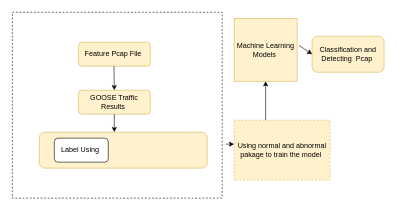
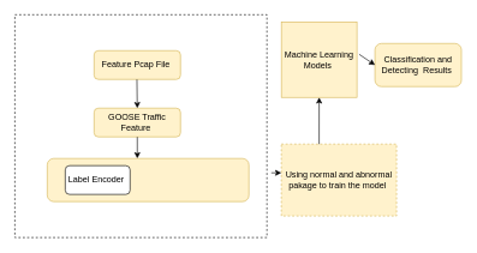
  <mxCell id="0" />
  <mxCell id="1" parent="0" />
  <mxCell id="2" value="" style="rounded=0;whiteSpace=wrap;html=1;dashed=1;" vertex="1" parent="1"><mxGeometry x="20" y="20" width="350" height="310" as="geometry" /></mxCell>
  <mxCell id="3" value="Feature Pcap File&amp;nbsp;" style="rounded=1;whiteSpace=wrap;html=1;fillColor=#fff2cc;strokeColor=#d6b656;" vertex="1" parent="1"><mxGeometry x="130" y="70" width="120" height="40" as="geometry" /></mxCell>
- <mxCell id="4" value="GOOSE Traffic Results&amp;nbsp;" style="rounded=1;whiteSpace=wrap;html=1;fillColor=#fff2cc;strokeColor=#d6b656;" vertex="1" parent="1"><mxGeometry x="130" y="150" width="120" height="40" as="geometry" /></mxCell>
+ <mxCell id="4" value="GOOSE Traffic Feature&amp;nbsp;" style="rounded=1;whiteSpace=wrap;html=1;fillColor=#fff2cc;strokeColor=#d6b656;" vertex="1" parent="1"><mxGeometry x="130" y="150" width="120" height="40" as="geometry" /></mxCell>
  <mxCell id="5" value="" style="endArrow=classic;html=1;" edge="1" parent="1"><mxGeometry width="50" height="50" relative="1" as="geometry"><mxPoint x="189.5" y="110" as="sourcePoint" /><mxPoint x="190" y="150" as="targetPoint" /></mxGeometry></mxCell>
  <mxCell id="6" value="" style="endArrow=classic;html=1;exitX=0.5;exitY=1;exitDx=0;exitDy=0;" edge="1" parent="1"><mxGeometry width="50" height="50" relative="1" as="geometry"><mxPoint x="190" y="190" as="sourcePoint" /><mxPoint x="190" y="220" as="targetPoint" /></mxGeometry></mxCell>
  <mxCell id="7" value="" style="rounded=1;whiteSpace=wrap;html=1;fillColor=#fff2cc;strokeColor=#d6b656;" vertex="1" parent="1"><mxGeometry x="65" y="220" width="280" height="60" as="geometry" /></mxCell>
- <mxCell id="8" value="Label Using&amp;nbsp;" style="rounded=1;whiteSpace=wrap;html=1;" vertex="1" parent="1"><mxGeometry x="90" y="230" width="90" height="40" as="geometry" /></mxCell>
+ <mxCell id="8" value="Label Encoder&amp;nbsp;" style="rounded=1;whiteSpace=wrap;html=1;" vertex="1" parent="1"><mxGeometry x="90" y="230" width="90" height="40" as="geometry" /></mxCell>
  <mxCell id="9" value="Machine Learning Models&amp;nbsp;" style="whiteSpace=wrap;html=1;aspect=fixed;fillColor=#fff2cc;strokeColor=#d6b656;" vertex="1" parent="1"><mxGeometry x="390" y="30" width="105" height="105" as="geometry" /></mxCell>
- <mxCell id="10" value="Classification and Detecting&amp;nbsp; Pcap&amp;nbsp;" style="rounded=1;whiteSpace=wrap;html=1;fillColor=#fff2cc;strokeColor=#d6b656;" vertex="1" parent="1"><mxGeometry x="520" y="60" width="120" height="60" as="geometry" /></mxCell>
+ <mxCell id="10" value="Classification and Detecting&amp;nbsp; Results&amp;nbsp;" style="rounded=1;whiteSpace=wrap;html=1;fillColor=#fff2cc;strokeColor=#d6b656;" vertex="1" parent="1"><mxGeometry x="520" y="60" width="120" height="60" as="geometry" /></mxCell>
  <mxCell id="11" value="Using normal and abnormal pakage to train the model&amp;nbsp;" style="rounded=0;whiteSpace=wrap;html=1;dashed=1;fillColor=#fff2cc;strokeColor=#d6b656;" vertex="1" parent="1"><mxGeometry x="390" y="200" width="160" height="100" as="geometry" /></mxCell>
  <mxCell id="12" value="" style="endArrow=classic;html=1;" edge="1" parent="1"><mxGeometry width="50" height="50" relative="1" as="geometry"><mxPoint x="376" y="240" as="sourcePoint" /><mxPoint x="390" y="240" as="targetPoint" /></mxGeometry></mxCell>
  <mxCell id="13" value="" style="endArrow=classic;html=1;exitX=0.328;exitY=0;exitDx=0;exitDy=0;entryX=0.5;entryY=1;entryDx=0;entryDy=0;exitPerimeter=0;" edge="1" parent="1" source="11" target="9"><mxGeometry width="50" height="50" relative="1" as="geometry"><mxPoint x="430" y="160" as="sourcePoint" /><mxPoint x="430" y="190" as="targetPoint" /></mxGeometry></mxCell>
  <mxCell id="14" value="" style="endArrow=classic;html=1;exitX=1.029;exitY=0.429;exitDx=0;exitDy=0;entryX=0.5;entryY=1;entryDx=0;entryDy=0;exitPerimeter=0;" edge="1" parent="1" source="9"><mxGeometry width="50" height="50" relative="1" as="geometry"><mxPoint x="520" y="140" as="sourcePoint" /><mxPoint x="520.02" y="90" as="targetPoint" /></mxGeometry></mxCell>
